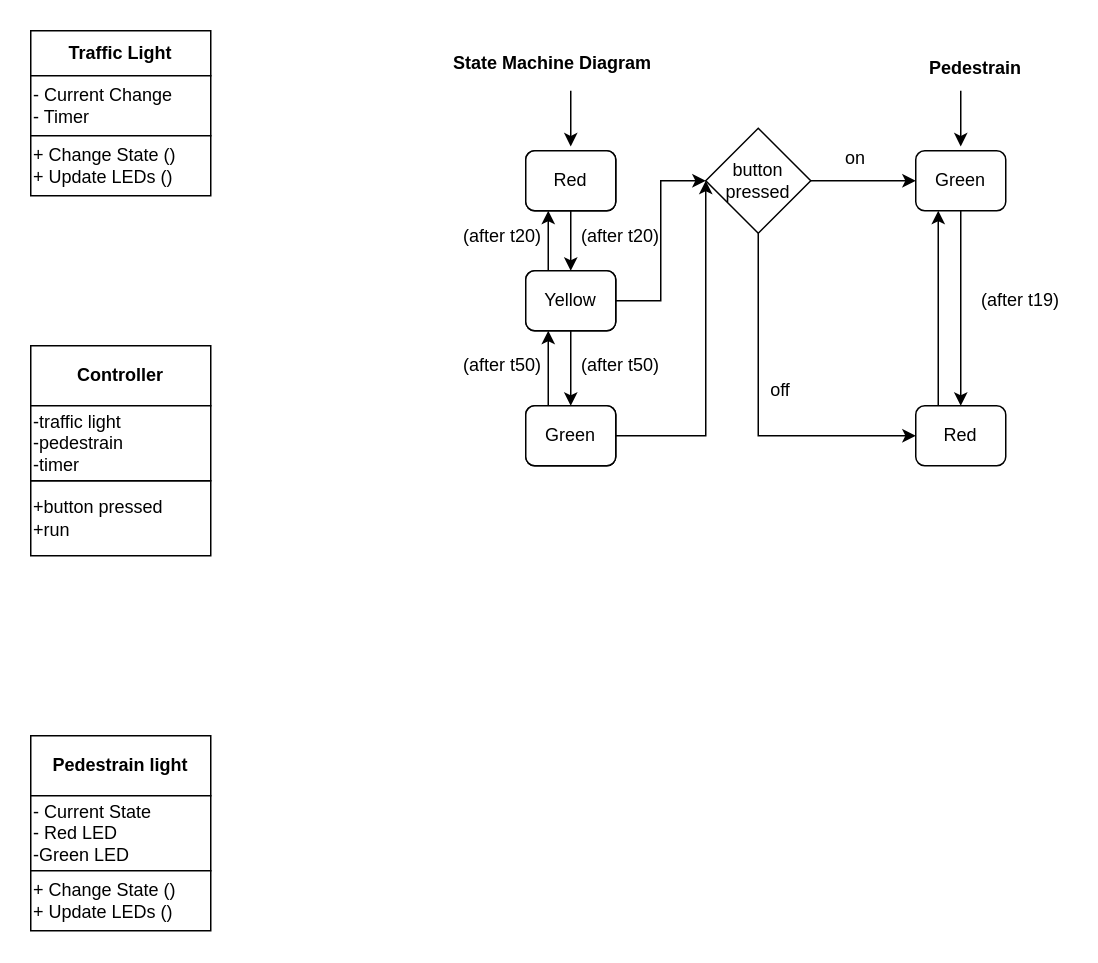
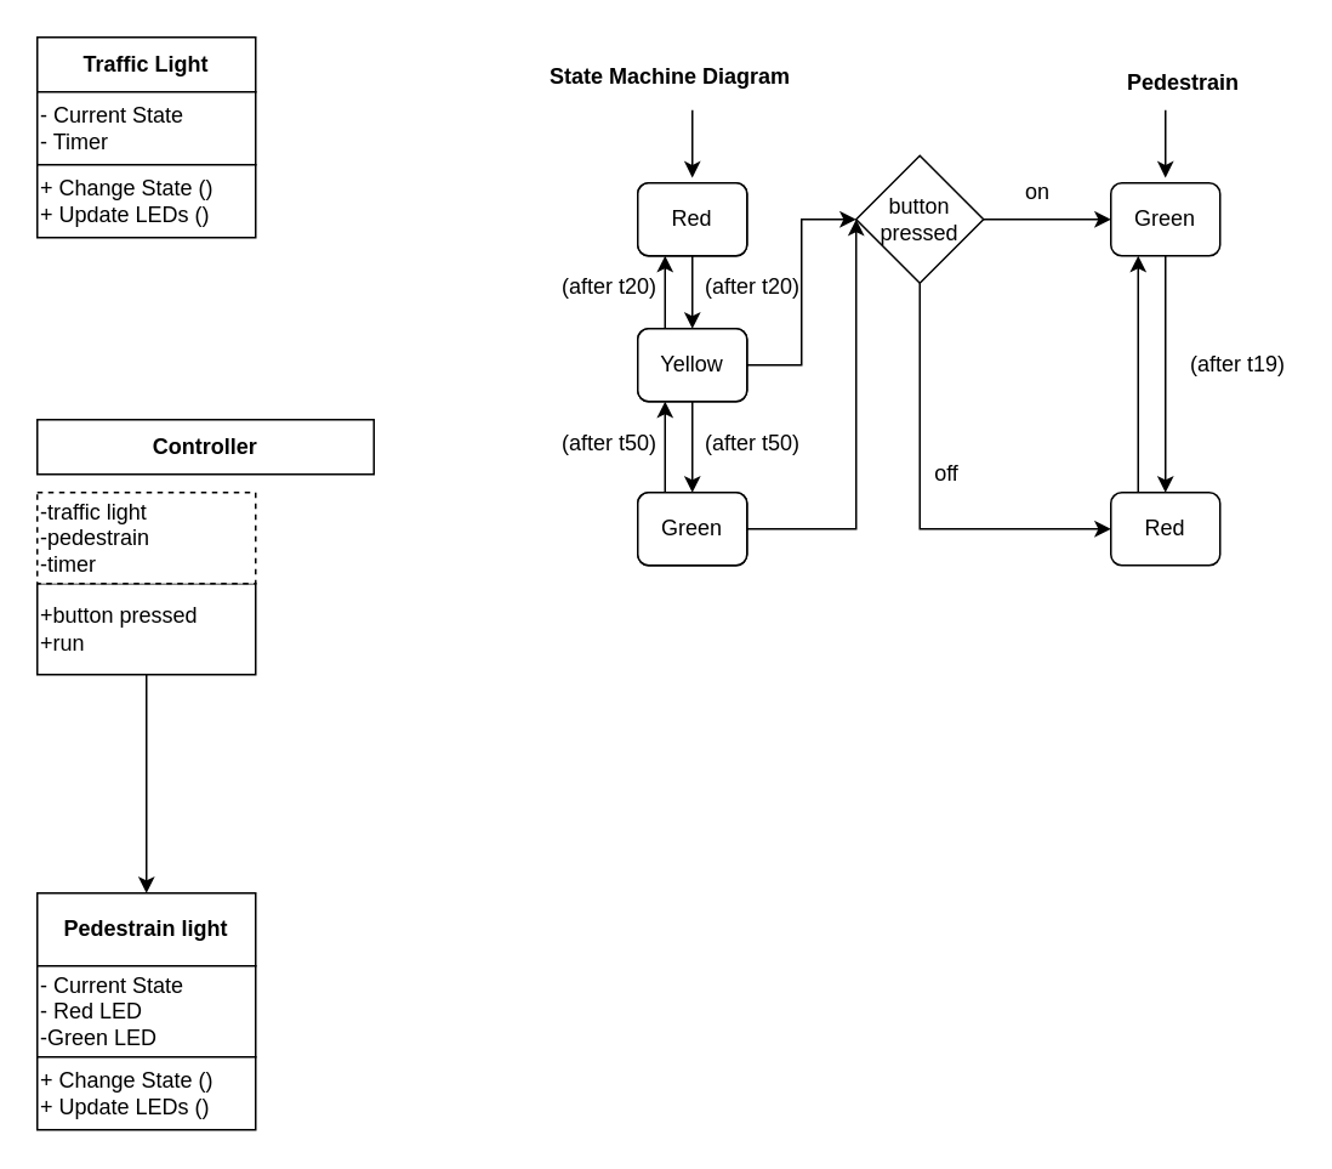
  <mxCell id="0" />
  <mxCell id="1" parent="0" />
  <mxCell id="2" value="" style="edgeStyle=orthogonalEdgeStyle;rounded=0;orthogonalLoop=1;jettySize=auto;html=1;entryX=0.5;entryY=0;entryDx=0;entryDy=0;" parent="1" source="3" target="5" edge="1"><mxGeometry relative="1" as="geometry" /></mxCell>
  <mxCell id="3" value="Red" style="rounded=1;whiteSpace=wrap;html=1;" parent="1" vertex="1"><mxGeometry x="350" y="100" width="60" height="40" as="geometry" /></mxCell>
  <mxCell id="4" value="" style="edgeStyle=orthogonalEdgeStyle;rounded=0;orthogonalLoop=1;jettySize=auto;html=1;" parent="1" source="5" target="6" edge="1"><mxGeometry relative="1" as="geometry" /></mxCell>
  <mxCell id="5" value="Yellow" style="rounded=1;whiteSpace=wrap;html=1;" parent="1" vertex="1"><mxGeometry x="350" y="180" width="60" height="40" as="geometry" /></mxCell>
  <mxCell id="6" value="Green" style="rounded=1;whiteSpace=wrap;html=1;" parent="1" vertex="1"><mxGeometry x="350" y="270" width="60" height="40" as="geometry" /></mxCell>
  <mxCell id="7" value="" style="endArrow=classic;html=1;rounded=0;entryX=0.25;entryY=1;entryDx=0;entryDy=0;exitX=0.25;exitY=0;exitDx=0;exitDy=0;" parent="1" source="5" target="3" edge="1"><mxGeometry width="50" height="50" relative="1" as="geometry"><mxPoint x="310" y="210" as="sourcePoint" /><mxPoint x="370" y="150" as="targetPoint" /></mxGeometry></mxCell>
  <mxCell id="8" value="" style="endArrow=classic;html=1;rounded=0;entryX=0.25;entryY=1;entryDx=0;entryDy=0;" parent="1" target="5" edge="1"><mxGeometry width="50" height="50" relative="1" as="geometry"><mxPoint x="365" y="270" as="sourcePoint" /><mxPoint x="360" y="220" as="targetPoint" /></mxGeometry></mxCell>
  <mxCell id="9" value="&lt;b style=&quot;forced-color-adjust: none;&quot;&gt;State Machine&amp;nbsp;&lt;/b&gt;&lt;b&gt;Diagram&lt;/b&gt;&lt;div style=&quot;forced-color-adjust: none;&quot;&gt;&lt;b style=&quot;forced-color-adjust: none;&quot;&gt;&amp;nbsp; &amp;nbsp;&lt;/b&gt;&lt;/div&gt;&lt;div style=&quot;forced-color-adjust: none;&quot;&gt;&lt;b style=&quot;forced-color-adjust: none;&quot;&gt;&lt;br style=&quot;forced-color-adjust: none;&quot;&gt;&lt;/b&gt;&lt;/div&gt;&lt;div style=&quot;forced-color-adjust: none;&quot;&gt;&lt;b style=&quot;forced-color-adjust: none;&quot;&gt;&lt;span style=&quot;color: rgba(0, 0, 0, 0); font-family: monospace; font-size: 0px; font-weight: 400; text-wrap-mode: nowrap;&quot;&gt;%3CmxGraphModel%3E%3Croot%3E%3CmxCell%20id%3D%220%22%2F%3E%3CmxCell%20id%3D%221%22%20parent%3D%220%22%2F%3E%3CmxCell%20id%3D%222%22%20value%3D%22%22%20style%3D%22endArrow%3Dclassic%3Bhtml%3D1%3Brounded%3D0%3B%22%20edge%3D%221%22%20parent%3D%221%22%3E%3CmxGeometry%20width%3D%2250%22%20height%3D%2250%22%20relative%3D%221%22%20as%3D%22geometry%22%3E%3CmxPoint%20x%3D%22540%22%20y%3D%22208%22%20as%3D%22sourcePoint%22%2F%3E%3CmxPoint%20x%3D%22540%22%20y%3D%22223%22%20as%3D%22targetPoint%22%2F%3E%3C%2FmxGeometry%3E%3C%2FmxCell%3E%3C%2Froot%3E%3C%2FmxGraphModel%3E&lt;/span&gt;&lt;/b&gt;&lt;/div&gt;&lt;div style=&quot;forced-color-adjust: none;&quot;&gt;&lt;br style=&quot;forced-color-adjust: none;&quot;&gt;&lt;/div&gt;&lt;div style=&quot;forced-color-adjust: none;&quot;&gt;&lt;b style=&quot;forced-color-adjust: none;&quot;&gt;&lt;br style=&quot;forced-color-adjust: none;&quot;&gt;&lt;/b&gt;&lt;/div&gt;&lt;div style=&quot;forced-color-adjust: none;&quot;&gt;&lt;br style=&quot;forced-color-adjust: none;&quot;&gt;&lt;/div&gt;&lt;div style=&quot;forced-color-adjust: none;&quot;&gt;&lt;br style=&quot;forced-color-adjust: none;&quot;&gt;&lt;/div&gt;&lt;div style=&quot;forced-color-adjust: none;&quot;&gt;&amp;nbsp; (after t20)&amp;nbsp; &amp;nbsp; &amp;nbsp; &amp;nbsp;&lt;span style=&quot;forced-color-adjust: none; background-color: transparent; color: light-dark(rgb(0, 0, 0), rgb(255, 255, 255));&quot;&gt;&amp;nbsp;&lt;/span&gt;&lt;span style=&quot;forced-color-adjust: none; background-color: transparent; color: light-dark(rgb(0, 0, 0), rgb(255, 255, 255));&quot;&gt;(after t20)&lt;/span&gt;&lt;/div&gt;&lt;div style=&quot;forced-color-adjust: none;&quot;&gt;&lt;span style=&quot;forced-color-adjust: none; background-color: transparent; color: light-dark(rgb(0, 0, 0), rgb(255, 255, 255));&quot;&gt;&lt;br style=&quot;forced-color-adjust: none;&quot;&gt;&lt;/span&gt;&lt;/div&gt;&lt;div style=&quot;forced-color-adjust: none;&quot;&gt;&lt;br style=&quot;forced-color-adjust: none;&quot;&gt;&lt;div style=&quot;forced-color-adjust: none;&quot;&gt;&lt;br style=&quot;forced-color-adjust: none;&quot;&gt;&lt;/div&gt;&lt;div style=&quot;forced-color-adjust: none;&quot;&gt;&lt;br style=&quot;forced-color-adjust: none;&quot;&gt;&lt;/div&gt;&lt;div style=&quot;forced-color-adjust: none;&quot;&gt;&lt;br style=&quot;forced-color-adjust: none;&quot;&gt;&lt;/div&gt;&lt;div style=&quot;forced-color-adjust: none;&quot;&gt;&lt;div style=&quot;forced-color-adjust: none;&quot;&gt;&amp;nbsp; (after t50)&amp;nbsp; &amp;nbsp; &amp;nbsp; &lt;span style=&quot;forced-color-adjust: none; background-color: transparent; color: light-dark(rgb(0, 0, 0), rgb(255, 255, 255));&quot;&gt;&amp;nbsp;&amp;nbsp;&lt;/span&gt;&lt;span style=&quot;forced-color-adjust: none; background-color: transparent; color: light-dark(rgb(0, 0, 0), rgb(255, 255, 255));&quot;&gt;(after t50)&lt;/span&gt;&lt;/div&gt;&lt;/div&gt;&lt;div style=&quot;forced-color-adjust: none;&quot;&gt;&lt;span style=&quot;forced-color-adjust: none; background-color: transparent; color: light-dark(rgb(0, 0, 0), rgb(255, 255, 255));&quot;&gt;&lt;br style=&quot;forced-color-adjust: none;&quot;&gt;&lt;/span&gt;&lt;/div&gt;&lt;div style=&quot;forced-color-adjust: none;&quot;&gt;&lt;br style=&quot;forced-color-adjust: none;&quot;&gt;&lt;/div&gt;&lt;div style=&quot;forced-color-adjust: none;&quot;&gt;&lt;br style=&quot;forced-color-adjust: none;&quot;&gt;&lt;/div&gt;&lt;div style=&quot;forced-color-adjust: none;&quot;&gt;&lt;br style=&quot;forced-color-adjust: none;&quot;&gt;&lt;/div&gt;&lt;div style=&quot;forced-color-adjust: none;&quot;&gt;&lt;span style=&quot;forced-color-adjust: none; color: rgba(0, 0, 0, 0); font-family: monospace; font-size: 0px; text-align: start; text-wrap-mode: nowrap;&quot;&gt;%3CmxGraphModel%3E%3Croot%3E%3CmxCell%20id%3D%220%22%2F%3E%3CmxCell%20id%3D%221%22%20parent%3D%220%22%2F%3E%3CmxCell%20id%3D%222%22%20value%3D%22%22%20style%3D%22rounded%3D1%3BwhiteSpace%3Dwrap%3Bhtml%3D1%3B%22%20vertex%3D%221%22%20parent%3D%221%22%3E%3CmxGeometry%20x%3D%22660%22%20y%3D%22120%22%20width%3D%2260%22%20height%3D%2240%22%20as%3D%22geometry%22%2F%3E%3C%2FmxCell%3E%3C%2Froot%3E%3C%2FmxGraphModel%3E&lt;/span&gt;&lt;span style=&quot;forced-color-adjust: none; color: rgba(0, 0, 0, 0); font-family: monospace; font-size: 0px; text-align: start; text-wrap-mode: nowrap; background-color: transparent;&quot;&gt;%3CmxGraphModel%3E%3Croot%3E%3CmxCell%20id%3D%220%22%2F%3E%3CmxCell%20id%3D%221%22%20parent%3D%220%22%2F%3E%3CmxCell%20id%3D%222%22%20value%3D%22%22%20style%3D%22rounded%3D1%3BwhiteSpace%3Dwrap%3Bhtml%3D1%3B%22%20vertex%3D%221%22%20parent%3D%221%22%3E%3CmxGeometry%20x%3D%22660%22%20y%3D%22120%22%20width%3D%2260%22%20height%3D%2240%22%20as%3D%22geometry%22%2F%3E%3C%2FmxCell%3E%3C%2Froot%3E%3C%2FmxGraphModel%3E&lt;/span&gt;&lt;/div&gt;&lt;/div&gt;" style="text;whiteSpace=wrap;html=1;" parent="1" vertex="1"><mxGeometry x="300" y="28" width="180" height="310" as="geometry" /></mxCell>
  <mxCell id="10" value="" style="endArrow=classic;html=1;rounded=0;" parent="1" edge="1"><mxGeometry width="50" height="50" relative="1" as="geometry"><mxPoint x="380" y="60" as="sourcePoint" /><mxPoint x="380" y="97.143" as="targetPoint" /></mxGeometry></mxCell>
  <mxCell id="11" value="Pedestrain light" style="rounded=0;whiteSpace=wrap;html=1;fontStyle=1" vertex="1" parent="1"><mxGeometry x="20" y="490" width="120" height="40" as="geometry" /></mxCell>
  <mxCell id="12" value="&lt;span style=&quot;&quot;&gt;- Current State&lt;/span&gt;&lt;div style=&quot;&quot;&gt;- Red LED&lt;/div&gt;&lt;div style=&quot;&quot;&gt;-Green LED&lt;/div&gt;" style="rounded=0;whiteSpace=wrap;html=1;align=left;" vertex="1" parent="1"><mxGeometry x="20" y="530" width="120" height="50" as="geometry" /></mxCell>
  <mxCell id="13" value="&lt;span style=&quot;&quot;&gt;+ Change State ()&lt;/span&gt;&lt;div style=&quot;&quot;&gt;+ Update LEDs ()&lt;/div&gt;" style="rounded=0;whiteSpace=wrap;html=1;align=left;" vertex="1" parent="1"><mxGeometry x="20" y="580" width="120" height="40" as="geometry" /></mxCell>
+ <mxCell id="14" value="" style="endArrow=classic;html=1;rounded=0;entryX=0.5;entryY=0;entryDx=0;entryDy=0;exitX=0.5;exitY=1;exitDx=0;exitDy=0;" edge="1" parent="1" source="20" target="11"><mxGeometry width="50" height="50" relative="1" as="geometry"><mxPoint x="80" y="410" as="sourcePoint" /><mxPoint x="360" y="370" as="targetPoint" /></mxGeometry></mxCell>
  <mxCell id="15" value="&lt;span style=&quot;color: rgba(0, 0, 0, 0); font-family: monospace; font-size: 0px; text-align: start;&quot;&gt;%3CmxGraphModel%3E%3Croot%3E%3CmxCell%20id%3D%220%22%2F%3E%3CmxCell%20id%3D%221%22%20parent%3D%220%22%2F%3E%3CmxCell%20id%3D%222%22%20value%3D%22Traffic%20Light%22%20style%3D%22rounded%3D0%3BwhiteSpace%3Dwrap%3Bhtml%3D1%3B%22%20vertex%3D%221%22%20parent%3D%221%22%3E%3CmxGeometry%20x%3D%22120%22%20y%3D%2240%22%20width%3D%22120%22%20height%3D%2230%22%20as%3D%22geometry%22%2F%3E%3C%2FmxCell%3E%3CmxCell%20id%3D%223%22%20value%3D%22-%20Current%20State%26lt%3Bdiv%26gt%3B-%20Timer%26lt%3B%2Fdiv%26gt%3B%22%20style%3D%22rounded%3D0%3BwhiteSpace%3Dwrap%3Bhtml%3D1%3Balign%3Dleft%3B%22%20vertex%3D%221%22%20parent%3D%221%22%3E%3CmxGeometry%20x%3D%22120%22%20y%3D%2270%22%20width%3D%22120%22%20height%3D%2240%22%20as%3D%22geometry%22%2F%3E%3C%2FmxCell%3E%3CmxCell%20id%3D%224%22%20value%3D%22%2B%20Change%20State%20()%26lt%3Bdiv%26gt%3B%2B%20Update%20LEDs%20()%26lt%3B%2Fdiv%26gt%3B%22%20style%3D%22rounded%3D0%3BwhiteSpace%3Dwrap%3Bhtml%3D1%3Balign%3Dleft%3B%22%20vertex%3D%221%22%20parent%3D%221%22%3E%3CmxGeometry%20x%3D%22120%22%20y%3D%22110%22%20width%3D%22120%22%20height%3D%2240%22%20as%3D%22geometry%22%2F%3E%3C%2FmxCell%3E%3C%2Froot%3E%3C%2FmxGraphModel%3E&lt;/span&gt;" style="text;html=1;align=center;verticalAlign=middle;resizable=0;points=[];autosize=1;strokeColor=none;fillColor=none;" vertex="1" parent="1"><mxGeometry x="50" y="28" width="20" height="30" as="geometry" /></mxCell>
  <mxCell id="16" value="&lt;b&gt;Traffic Light&lt;/b&gt;" style="rounded=0;whiteSpace=wrap;html=1;" vertex="1" parent="1"><mxGeometry x="20" y="20" width="120" height="30" as="geometry" /></mxCell>
- <mxCell id="17" value="- Current Change&lt;div&gt;- Timer&lt;/div&gt;" style="rounded=0;whiteSpace=wrap;html=1;align=left;" vertex="1" parent="1"><mxGeometry x="20" y="50" width="120" height="40" as="geometry" /></mxCell>
+ <mxCell id="17" value="- Current State&lt;div&gt;- Timer&lt;/div&gt;" style="rounded=0;whiteSpace=wrap;html=1;align=left;" vertex="1" parent="1"><mxGeometry x="20" y="50" width="120" height="40" as="geometry" /></mxCell>
  <mxCell id="18" value="+ Change State ()&lt;div&gt;+ Update LEDs ()&lt;/div&gt;" style="rounded=0;whiteSpace=wrap;html=1;align=left;" vertex="1" parent="1"><mxGeometry x="20" y="90" width="120" height="40" as="geometry" /></mxCell>
- <mxCell id="19" value="&lt;b&gt;Controller&lt;/b&gt;" style="rounded=0;whiteSpace=wrap;html=1;" vertex="1" parent="1"><mxGeometry x="20" y="230" width="120" height="40" as="geometry" /></mxCell>
+ <mxCell id="19" value="&lt;b&gt;Controller&lt;/b&gt;" style="rounded=0;whiteSpace=wrap;html=1;" vertex="1" parent="1"><mxGeometry x="20" y="230" width="185" height="30" as="geometry" /></mxCell>
  <mxCell id="20" value="+button pressed&lt;div&gt;+run&lt;/div&gt;" style="rounded=0;whiteSpace=wrap;html=1;align=left;" vertex="1" parent="1"><mxGeometry x="20" y="320" width="120" height="50" as="geometry" /></mxCell>
- <mxCell id="21" value="-traffic light&amp;nbsp;&lt;div&gt;-pedestrain&lt;/div&gt;&lt;div&gt;-timer&lt;/div&gt;" style="rounded=0;whiteSpace=wrap;html=1;align=left;" vertex="1" parent="1"><mxGeometry x="20" y="270" width="120" height="50" as="geometry" /></mxCell>
+ <mxCell id="21" value="-traffic light&amp;nbsp;&lt;div&gt;-pedestrain&lt;/div&gt;&lt;div&gt;-timer&lt;/div&gt;" style="rounded=0;whiteSpace=wrap;html=1;align=left;dashed=1;" vertex="1" parent="1"><mxGeometry x="20" y="270" width="120" height="50" as="geometry" /></mxCell>
  <mxCell id="22" value="&lt;b&gt;Pedestrain&lt;/b&gt;" style="text;html=1;whiteSpace=wrap;strokeColor=none;fillColor=none;align=center;verticalAlign=middle;rounded=0;" vertex="1" parent="1"><mxGeometry x="620" y="30" width="60" height="30" as="geometry" /></mxCell>
  <mxCell id="23" value="Green" style="rounded=1;whiteSpace=wrap;html=1;" vertex="1" parent="1"><mxGeometry x="610" y="100" width="60" height="40" as="geometry" /></mxCell>
  <mxCell id="24" value="Red" style="rounded=1;whiteSpace=wrap;html=1;" vertex="1" parent="1"><mxGeometry x="610" y="270" width="60" height="40" as="geometry" /></mxCell>
  <mxCell id="25" value="" style="endArrow=classic;html=1;rounded=0;" edge="1" parent="1"><mxGeometry width="50" height="50" relative="1" as="geometry"><mxPoint x="640" y="60" as="sourcePoint" /><mxPoint x="640" y="97.143" as="targetPoint" /></mxGeometry></mxCell>
  <mxCell id="26" value="" style="endArrow=classic;html=1;rounded=0;exitX=0.5;exitY=1;exitDx=0;exitDy=0;" edge="1" parent="1" source="23" target="24"><mxGeometry width="50" height="50" relative="1" as="geometry"><mxPoint x="450" y="330" as="sourcePoint" /><mxPoint x="500" y="280" as="targetPoint" /></mxGeometry></mxCell>
  <mxCell id="27" value="" style="endArrow=classic;html=1;rounded=0;exitX=0.25;exitY=0;exitDx=0;exitDy=0;entryX=0.25;entryY=1;entryDx=0;entryDy=0;" edge="1" parent="1" source="24" target="23"><mxGeometry width="50" height="50" relative="1" as="geometry"><mxPoint x="450" y="330" as="sourcePoint" /><mxPoint x="500" y="280" as="targetPoint" /></mxGeometry></mxCell>
  <mxCell id="28" value="(after t19)" style="text;html=1;whiteSpace=wrap;strokeColor=none;fillColor=none;align=center;verticalAlign=middle;rounded=0;" vertex="1" parent="1"><mxGeometry x="650" y="185" width="60" height="30" as="geometry" /></mxCell>
  <mxCell id="29" value="&lt;span style=&quot;text-align: left;&quot;&gt;button pressed&lt;/span&gt;" style="rhombus;whiteSpace=wrap;html=1;" vertex="1" parent="1"><mxGeometry x="470" y="85" width="70" height="70" as="geometry" /></mxCell>
  <mxCell id="30" value="" style="endArrow=classic;html=1;rounded=0;entryX=0;entryY=0.5;entryDx=0;entryDy=0;exitX=0.5;exitY=1;exitDx=0;exitDy=0;" edge="1" parent="1" source="29" target="24"><mxGeometry width="50" height="50" relative="1" as="geometry"><mxPoint x="350" y="330" as="sourcePoint" /><mxPoint x="530" y="195" as="targetPoint" /><Array as="points"><mxPoint x="505" y="290" /></Array></mxGeometry></mxCell>
  <mxCell id="31" value="" style="endArrow=classic;html=1;rounded=0;entryX=0;entryY=0.5;entryDx=0;entryDy=0;exitX=1;exitY=0.5;exitDx=0;exitDy=0;entryPerimeter=0;" edge="1" parent="1" source="29" target="23"><mxGeometry width="50" height="50" relative="1" as="geometry"><mxPoint x="350" y="330" as="sourcePoint" /><mxPoint x="400" y="280" as="targetPoint" /></mxGeometry></mxCell>
  <mxCell id="32" value="Red" style="rounded=1;whiteSpace=wrap;html=1;" vertex="1" parent="1"><mxGeometry x="350" y="100" width="60" height="40" as="geometry" /></mxCell>
  <mxCell id="33" value="on" style="text;html=1;whiteSpace=wrap;strokeColor=none;fillColor=none;align=center;verticalAlign=middle;rounded=0;" vertex="1" parent="1"><mxGeometry x="540" y="90" width="60" height="30" as="geometry" /></mxCell>
  <mxCell id="34" value="off" style="text;html=1;whiteSpace=wrap;strokeColor=none;fillColor=none;align=center;verticalAlign=middle;rounded=0;" vertex="1" parent="1"><mxGeometry x="490" y="245" width="60" height="30" as="geometry" /></mxCell>
  <mxCell id="35" value="Green" style="rounded=1;whiteSpace=wrap;html=1;" vertex="1" parent="1"><mxGeometry x="350" y="270" width="60" height="40" as="geometry" /></mxCell>
  <mxCell id="36" value="" style="endArrow=classic;html=1;rounded=0;entryX=0;entryY=0.5;entryDx=0;entryDy=0;exitX=1;exitY=0.5;exitDx=0;exitDy=0;" edge="1" parent="1" source="35" target="29"><mxGeometry width="50" height="50" relative="1" as="geometry"><mxPoint x="350" y="330" as="sourcePoint" /><mxPoint x="400" y="280" as="targetPoint" /><Array as="points"><mxPoint x="470" y="290" /></Array></mxGeometry></mxCell>
  <mxCell id="37" value="Yellow" style="rounded=1;whiteSpace=wrap;html=1;" vertex="1" parent="1"><mxGeometry x="350" y="180" width="60" height="40" as="geometry" /></mxCell>
  <mxCell id="38" value="" style="endArrow=classic;html=1;rounded=0;exitX=1;exitY=0.5;exitDx=0;exitDy=0;" edge="1" parent="1" source="37"><mxGeometry width="50" height="50" relative="1" as="geometry"><mxPoint x="350" y="330" as="sourcePoint" /><mxPoint x="470" y="120" as="targetPoint" /><Array as="points"><mxPoint x="440" y="200" /><mxPoint x="440" y="120" /></Array></mxGeometry></mxCell>
